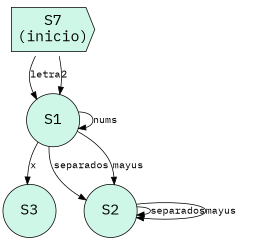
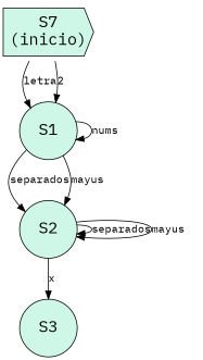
  digraph {
    fontname="IBM Plex Mono"
    rankdir=TB
    node [fillcolor="#CFF7E7" fontcolor="#000000" fontname="IBM Plex Mono" fontsize=20 shape=circle style=filled]
    edge [fontname="IBM Plex Mono"]
    n1 [height=1 label=S3 width=1]
    n2 [height=1 label="S7\n(inicio)" shape=cds width=1]
    n3 [height=1 label=S1 width=1]
    n4 [height=1 label=S2 width=1]
    subgraph sub_1 {
      bgcolor="#F1DFB2"
      fontcolor=black
      fontsize=30
      label="Nombre:EXPreg2"
      n1
      n2
      n3
      n4
    }
    n2 -> n3 [label=letra]
    n2 -> n3 [label=2]
-   n3 -> n1 [label=x]
+   n4 -> n1 [label=x]
    n3 -> n3 [label=nums]
    n3 -> n4 [label=separados]
    n3 -> n4 [label=mayus]
    n4 -> n4 [label=separados]
    n4 -> n4 [label=mayus]
  }
